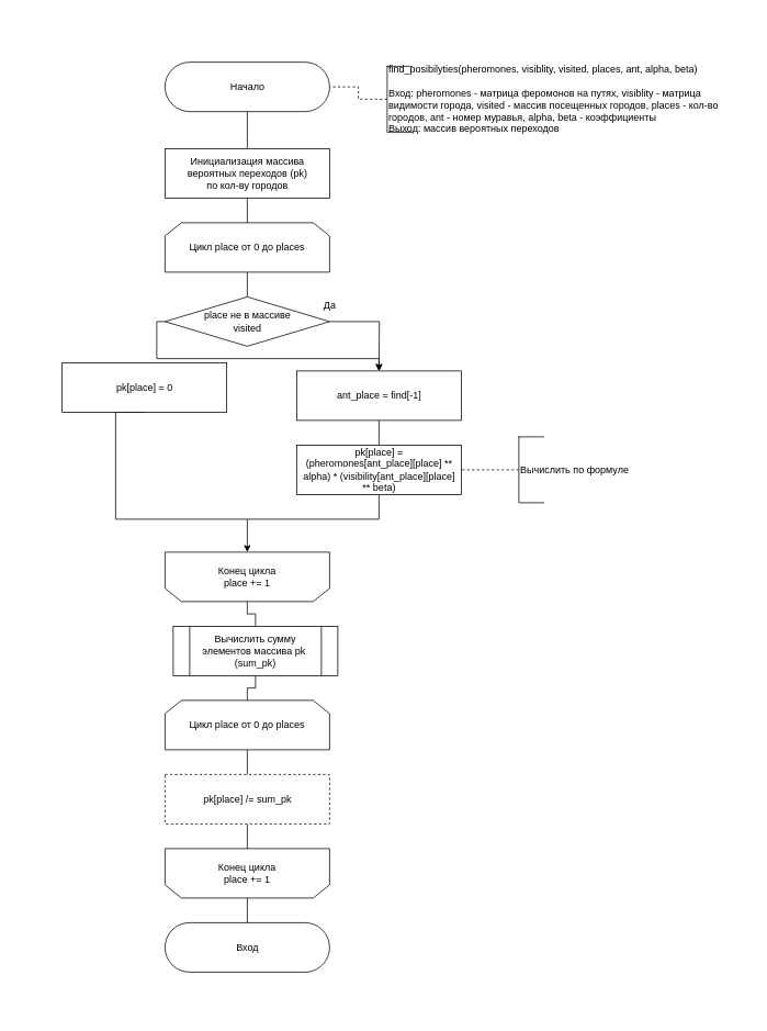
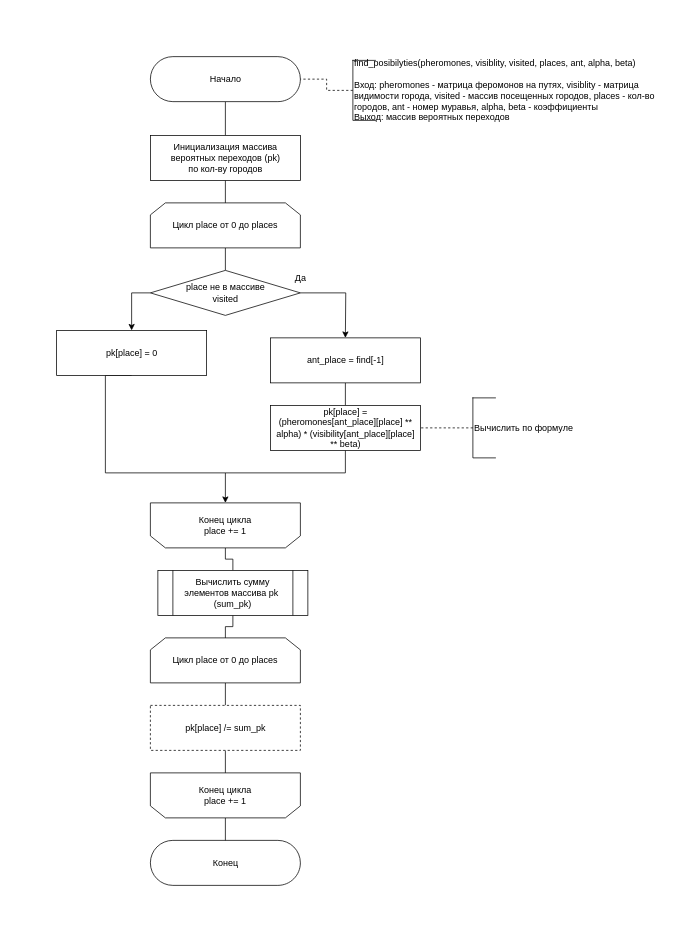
  <mxCell id="0" />
  <mxCell id="1" parent="0" />
  <mxCell id="2" style="edgeStyle=none;html=1;exitX=0.5;exitY=0.5;exitDx=0;exitDy=30;exitPerimeter=0;entryX=0.5;entryY=0;entryDx=0;entryDy=0;endArrow=none;endFill=0;" parent="1" source="3" target="7" edge="1"><mxGeometry relative="1" as="geometry" /></mxCell>
  <mxCell id="3" value="Начало" style="html=1;dashed=0;whitespace=wrap;shape=mxgraph.dfd.start" parent="1" vertex="1"><mxGeometry x="200" y="75" width="200" height="60" as="geometry" /></mxCell>
  <mxCell id="4" value="" style="edgeStyle=orthogonalEdgeStyle;rounded=0;orthogonalLoop=1;jettySize=auto;html=1;endArrow=none;endFill=0;dashed=1;" parent="1" source="5" target="3" edge="1"><mxGeometry relative="1" as="geometry" /></mxCell>
  <mxCell id="5" value="find_posibilyties(pheromones, visiblity, visited, places, ant, alpha, beta)&lt;br&gt;&lt;br&gt;Вход: pheromones - матрица феромонов на путях, visiblity - матрица&lt;br&gt;видимости города, visited - массив посещенных городов, places - кол-во&lt;br&gt;городов, ant - номер муравья, alpha, beta - коэффициенты&lt;br&gt;Выход: массив вероятных переходов" style="html=1;dashed=0;whitespace=wrap;shape=partialRectangle;right=0;align=left;" parent="1" vertex="1"><mxGeometry x="470" y="80" width="30" height="80" as="geometry" /></mxCell>
  <mxCell id="6" style="edgeStyle=none;html=1;exitX=0.5;exitY=1;exitDx=0;exitDy=0;entryX=0.5;entryY=0;entryDx=0;entryDy=0;endArrow=none;endFill=0;" parent="1" source="7" target="9" edge="1"><mxGeometry relative="1" as="geometry" /></mxCell>
  <mxCell id="7" value="Инициализация массива&lt;br&gt;вероятных переходов (pk)&lt;br&gt;по кол-ву городов" style="html=1;dashed=0;whitespace=wrap;" parent="1" vertex="1"><mxGeometry x="200" y="180" width="200" height="60" as="geometry" /></mxCell>
  <mxCell id="8" style="edgeStyle=none;html=1;exitX=0.5;exitY=1;exitDx=0;exitDy=0;entryX=0.5;entryY=0;entryDx=0;entryDy=0;endArrow=none;endFill=0;" parent="1" source="9" target="12" edge="1"><mxGeometry relative="1" as="geometry" /></mxCell>
  <mxCell id="9" value="Цикл place от 0 до places" style="shape=loopLimit;whiteSpace=wrap;html=1;direction=east" parent="1" vertex="1"><mxGeometry x="200" y="270" width="200" height="60" as="geometry" /></mxCell>
  <mxCell id="10" style="edgeStyle=orthogonalEdgeStyle;rounded=0;orthogonalLoop=1;jettySize=auto;html=1;exitX=1;exitY=0.5;exitDx=0;exitDy=0;endArrow=classic;endFill=1;" parent="1" source="12" edge="1"><mxGeometry relative="1" as="geometry"><mxPoint x="460" y="450" as="targetPoint" /></mxGeometry></mxCell>
- <mxCell id="11" style="edgeStyle=orthogonalEdgeStyle;html=1;exitX=0;exitY=0.5;exitDx=0;exitDy=0;endArrow=classic;endFill=1;rounded=0;" parent="1" source="12" target="15" edge="1"><mxGeometry relative="1" as="geometry" /></mxCell>
+ <mxCell id="11" style="edgeStyle=orthogonalEdgeStyle;html=1;exitX=0;exitY=0.5;exitDx=0;exitDy=0;entryX=0.5;entryY=0;entryDx=0;entryDy=0;endArrow=classic;endFill=1;rounded=0;" parent="1" source="12" target="21" edge="1"><mxGeometry relative="1" as="geometry" /></mxCell>
  <mxCell id="12" value="place не в массиве &lt;br&gt;visited" style="shape=rhombus;html=1;dashed=0;whitespace=wrap;perimeter=rhombusPerimeter;" parent="1" vertex="1"><mxGeometry x="200" y="360" width="200" height="60" as="geometry" /></mxCell>
  <mxCell id="13" value="Да" style="text;html=1;align=center;verticalAlign=middle;resizable=0;points=[];autosize=1;strokeColor=none;" parent="1" vertex="1"><mxGeometry x="385" y="360" width="30" height="20" as="geometry" /></mxCell>
  <mxCell id="14" style="edgeStyle=orthogonalEdgeStyle;rounded=0;html=1;exitX=0.5;exitY=1;exitDx=0;exitDy=0;entryX=0.5;entryY=0;entryDx=0;entryDy=0;endArrow=none;endFill=0;" parent="1" source="15" target="17" edge="1"><mxGeometry relative="1" as="geometry" /></mxCell>
  <mxCell id="15" value="ant_place = find[-1]" style="html=1;dashed=0;whitespace=wrap;" parent="1" vertex="1"><mxGeometry x="360" y="450" width="200" height="60" as="geometry" /></mxCell>
  <mxCell id="16" style="edgeStyle=orthogonalEdgeStyle;rounded=0;html=1;exitX=0.5;exitY=1;exitDx=0;exitDy=0;entryX=0.5;entryY=1;entryDx=0;entryDy=0;endArrow=classic;endFill=1;" parent="1" source="17" target="23" edge="1"><mxGeometry relative="1" as="geometry"><Array as="points"><mxPoint x="460" y="630" /><mxPoint x="300" y="630" /></Array></mxGeometry></mxCell>
  <mxCell id="17" value="pk[place] = &lt;br&gt;(pheromones[ant_place][place] ** &lt;br&gt;alpha) * (visibility[ant_place][place]&lt;br&gt;** beta)" style="html=1;dashed=0;whitespace=wrap;" parent="1" vertex="1"><mxGeometry x="360" y="540" width="200" height="60" as="geometry" /></mxCell>
  <mxCell id="18" value="Вычислить по формуле" style="html=1;dashed=0;whitespace=wrap;shape=partialRectangle;right=0;align=left;" parent="1" vertex="1"><mxGeometry x="630" y="530" width="30" height="80" as="geometry" /></mxCell>
  <mxCell id="19" value="" style="edgeStyle=orthogonalEdgeStyle;rounded=0;orthogonalLoop=1;jettySize=auto;html=1;endArrow=none;endFill=0;dashed=1;" parent="1" source="18" edge="1"><mxGeometry relative="1" as="geometry"><mxPoint x="560" y="570" as="targetPoint" /></mxGeometry></mxCell>
  <mxCell id="20" style="edgeStyle=orthogonalEdgeStyle;rounded=0;html=1;exitX=0.5;exitY=1;exitDx=0;exitDy=0;endArrow=none;endFill=0;" parent="1" source="21" edge="1"><mxGeometry relative="1" as="geometry"><mxPoint x="300" y="630" as="targetPoint" /><Array as="points"><mxPoint x="140" y="630" /></Array></mxGeometry></mxCell>
  <mxCell id="21" value="pk[place] = 0" style="html=1;dashed=0;whitespace=wrap;" parent="1" vertex="1"><mxGeometry x="75" y="440" width="200" height="60" as="geometry" /></mxCell>
  <mxCell id="22" style="edgeStyle=orthogonalEdgeStyle;rounded=0;html=1;exitX=0.5;exitY=0;exitDx=0;exitDy=0;entryX=0.5;entryY=0;entryDx=0;entryDy=0;endArrow=none;endFill=0;" parent="1" source="23" target="26" edge="1"><mxGeometry relative="1" as="geometry" /></mxCell>
  <mxCell id="23" value="Конец цикла&lt;br&gt;place += 1" style="shape=loopLimit;whiteSpace=wrap;html=1;strokeWidth=1;direction=west;" parent="1" vertex="1"><mxGeometry x="200" y="670" width="200" height="60" as="geometry" /></mxCell>
- <mxCell id="24" value="Вход" style="html=1;dashed=0;whitespace=wrap;shape=mxgraph.dfd.start" parent="1" vertex="1"><mxGeometry x="200" y="1120" width="200" height="60" as="geometry" /></mxCell>
+ <mxCell id="24" value="Конец" style="html=1;dashed=0;whitespace=wrap;shape=mxgraph.dfd.start" parent="1" vertex="1"><mxGeometry x="200" y="1120" width="200" height="60" as="geometry" /></mxCell>
  <mxCell id="25" style="edgeStyle=orthogonalEdgeStyle;rounded=0;html=1;exitX=0.5;exitY=1;exitDx=0;exitDy=0;entryX=0.5;entryY=0;entryDx=0;entryDy=0;endArrow=none;endFill=0;" parent="1" source="26" target="28" edge="1"><mxGeometry relative="1" as="geometry" /></mxCell>
  <mxCell id="26" value="Вычислить сумму элементов массива pk&amp;nbsp;&lt;br&gt;(sum_pk)" style="shape=process;whiteSpace=wrap;html=1;backgroundOutline=1;" parent="1" vertex="1"><mxGeometry x="210" y="760" width="200" height="60" as="geometry" /></mxCell>
  <mxCell id="27" style="edgeStyle=orthogonalEdgeStyle;rounded=0;html=1;exitX=0.5;exitY=1;exitDx=0;exitDy=0;entryX=0.5;entryY=0;entryDx=0;entryDy=0;endArrow=none;endFill=0;" parent="1" source="28" target="30" edge="1"><mxGeometry relative="1" as="geometry" /></mxCell>
  <mxCell id="28" value="Цикл place от 0 до places" style="shape=loopLimit;whiteSpace=wrap;html=1;direction=east" parent="1" vertex="1"><mxGeometry x="200" y="850" width="200" height="60" as="geometry" /></mxCell>
  <mxCell id="29" style="edgeStyle=orthogonalEdgeStyle;rounded=0;html=1;exitX=0.5;exitY=1;exitDx=0;exitDy=0;entryX=0.5;entryY=1;entryDx=0;entryDy=0;endArrow=none;endFill=0;" parent="1" source="30" target="32" edge="1"><mxGeometry relative="1" as="geometry" /></mxCell>
  <mxCell id="30" value="pk[place] /= sum_pk" style="html=1;dashed=1;whitespace=wrap;" parent="1" vertex="1"><mxGeometry x="200" y="940" width="200" height="60" as="geometry" /></mxCell>
  <mxCell id="31" style="edgeStyle=orthogonalEdgeStyle;rounded=0;html=1;exitX=0.5;exitY=0;exitDx=0;exitDy=0;entryX=0.5;entryY=0.5;entryDx=0;entryDy=-30;entryPerimeter=0;endArrow=none;endFill=0;" parent="1" source="32" target="24" edge="1"><mxGeometry relative="1" as="geometry" /></mxCell>
  <mxCell id="32" value="Конец цикла&lt;br&gt;place += 1" style="shape=loopLimit;whiteSpace=wrap;html=1;strokeWidth=1;direction=west;" parent="1" vertex="1"><mxGeometry x="200" y="1030" width="200" height="60" as="geometry" /></mxCell>
  <mxCell id="33" value="" style="whiteSpace=wrap;html=1;fillColor=none;strokeColor=none;" vertex="1" parent="1"><mxGeometry x="20" y="20" width="890" height="1210" as="geometry" /></mxCell>
